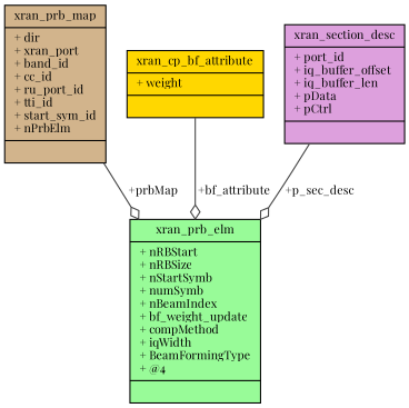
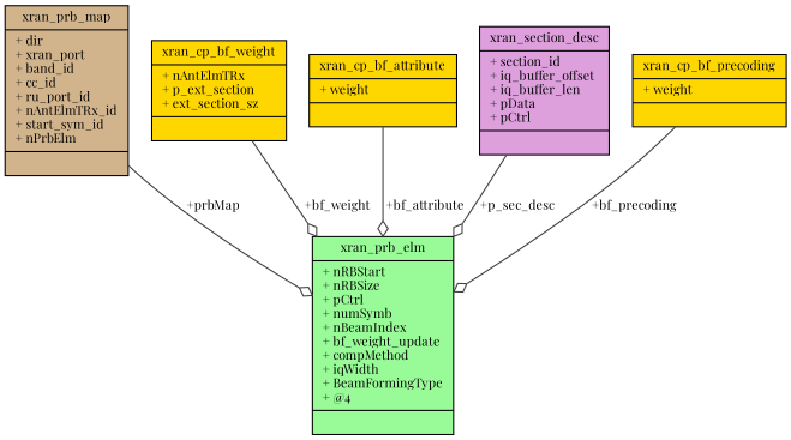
  digraph {
    fontname="Playfair Display"
    node [color=black fillcolor=gold fontname="Playfair Display" fontsize=10 shape=record style=filled]
    edge [arrowhead=odiamond color=grey25 fontname="Playfair Display" fontsize=10 labelfontname=Helvetica labelfontsize=10 style=solid]
-   n1 [fillcolor=tan fontcolor=black height=0.2 label="{xran_prb_map\n|+ dir\l+ xran_port\l+ band_id\l+ cc_id\l+ ru_port_id\l+ tti_id\l+ start_sym_id\l+ nPrbElm\l|}" width=0.4]
-   n2 [fillcolor=palegreen height=0.2 label="{xran_prb_elm\n|+ nRBStart\l+ nRBSize\l+ nStartSymb\l+ numSymb\l+ nBeamIndex\l+ bf_weight_update\l+ compMethod\l+ iqWidth\l+ BeamFormingType\l+ @4\l|}" width=0.4]
+   n1 [fillcolor=tan fontcolor=black height=0.2 label="{xran_prb_map\n|+ dir\l+ xran_port\l+ band_id\l+ cc_id\l+ ru_port_id\l+ nAntElmTRx_id\l+ start_sym_id\l+ nPrbElm\l|}" width=0.4]
+   n2 [fillcolor=palegreen height=0.2 label="{xran_prb_elm\n|+ nRBStart\l+ nRBSize\l+ pCtrl\l+ numSymb\l+ nBeamIndex\l+ bf_weight_update\l+ compMethod\l+ iqWidth\l+ BeamFormingType\l+ @4\l|}" width=0.4]
+   n3 [height=0.2 label="{xran_cp_bf_weight\n|+ nAntElmTRx\l+ p_ext_section\l+ ext_section_sz\l|}" width=0.4]
    n4 [height=0.2 label="{xran_cp_bf_attribute\n|+ weight\l|}" width=0.4]
-   n5 [fillcolor=plum height=0.2 label="{xran_section_desc\n|+ port_id\l+ iq_buffer_offset\l+ iq_buffer_len\l+ pData\l+ pCtrl\l|}" width=0.4]
+   n5 [fillcolor=plum height=0.2 label="{xran_section_desc\n|+ section_id\l+ iq_buffer_offset\l+ iq_buffer_len\l+ pData\l+ pCtrl\l|}" width=0.4]
+   n6 [height=0.2 label="{xran_cp_bf_precoding\n|+ weight\l|}" width=0.4]
    n1 -> n2 [label=" +prbMap"]
+   n3 -> n2 [label=" +bf_weight"]
    n4 -> n2 [label=" +bf_attribute"]
    n5 -> n2 [label=" +p_sec_desc"]
+   n6 -> n2 [label=" +bf_precoding"]
  }
